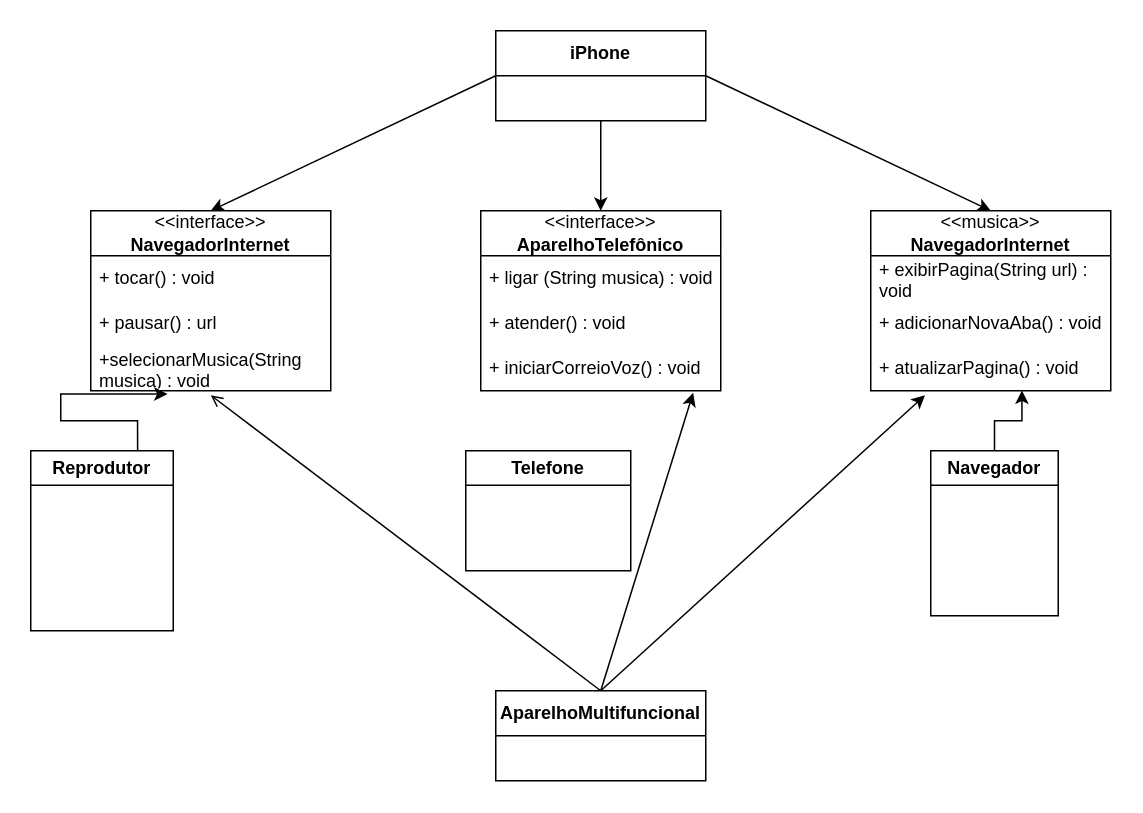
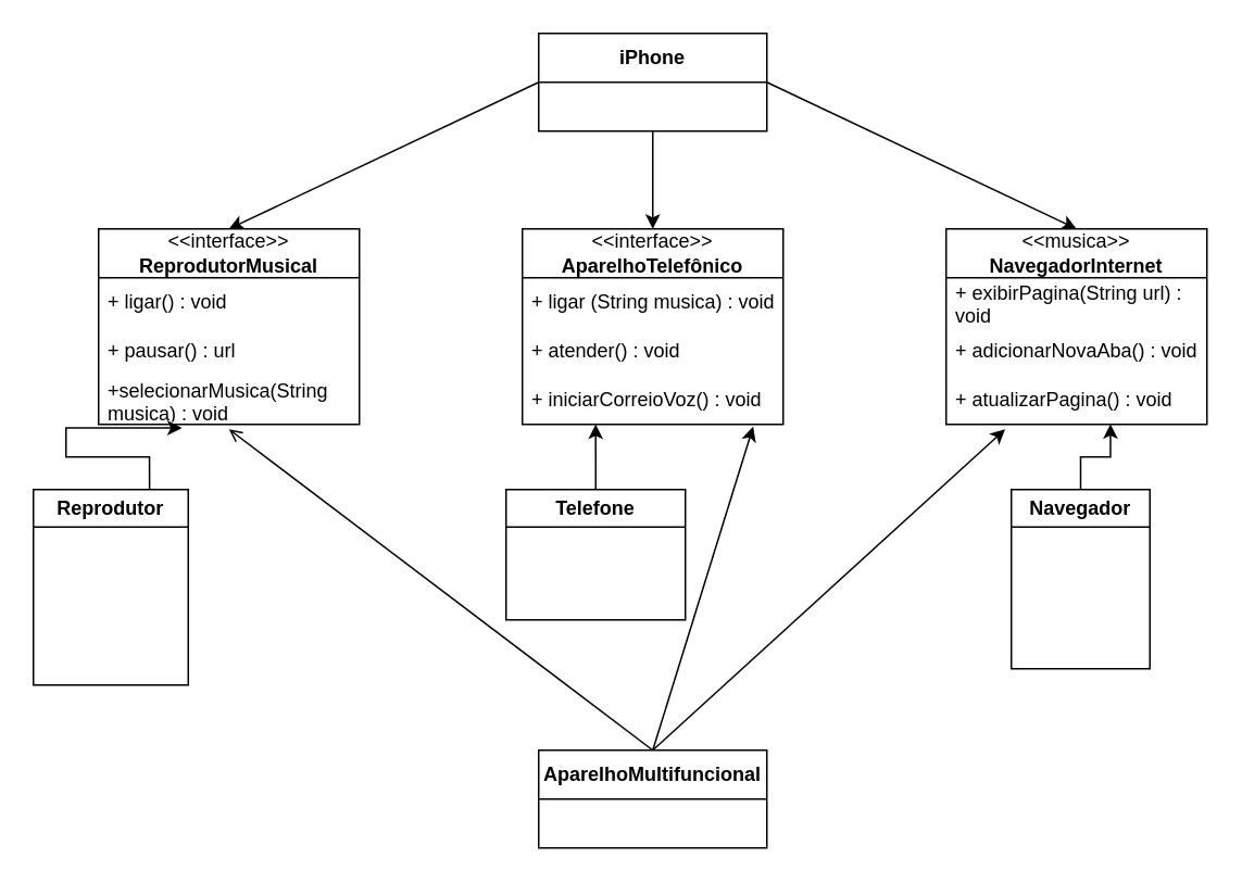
  <mxCell id="0" />
  <mxCell id="1" parent="0" />
  <mxCell id="2" value="&lt;b&gt;iPhone&lt;/b&gt;" style="swimlane;fontStyle=0;childLayout=stackLayout;horizontal=1;startSize=30;horizontalStack=0;resizeParent=1;resizeParentMax=0;resizeLast=0;collapsible=1;marginBottom=0;whiteSpace=wrap;html=1;" vertex="1" parent="1"><mxGeometry x="330" y="20" width="140" height="60" as="geometry" /></mxCell>
  <mxCell id="3" value="" style="endArrow=classic;html=1;rounded=0;entryX=0.5;entryY=0;entryDx=0;entryDy=0;" edge="1" parent="2" target="8"><mxGeometry width="50" height="50" relative="1" as="geometry"><mxPoint x="70" y="60" as="sourcePoint" /><mxPoint x="120" y="10" as="targetPoint" /></mxGeometry></mxCell>
- <mxCell id="4" value="&lt;div&gt;&amp;lt;&amp;lt;interface&amp;gt;&amp;gt;&lt;/div&gt;&lt;b&gt;NavegadorInternet&lt;/b&gt;" style="swimlane;fontStyle=0;childLayout=stackLayout;horizontal=1;startSize=30;horizontalStack=0;resizeParent=1;resizeParentMax=0;resizeLast=0;collapsible=1;marginBottom=0;whiteSpace=wrap;html=1;" vertex="1" parent="1"><mxGeometry x="60" y="140" width="160" height="120" as="geometry" /></mxCell>
- <mxCell id="5" value="+ tocar() : void" style="text;strokeColor=none;fillColor=none;align=left;verticalAlign=middle;spacingLeft=4;spacingRight=4;overflow=hidden;points=[[0,0.5],[1,0.5]];portConstraint=eastwest;rotatable=0;whiteSpace=wrap;html=1;" vertex="1" parent="4"><mxGeometry y="30" width="160" height="30" as="geometry" /></mxCell>
+ <mxCell id="4" value="&lt;div&gt;&amp;lt;&amp;lt;interface&amp;gt;&amp;gt;&lt;/div&gt;&lt;b&gt;ReprodutorMusical&lt;/b&gt;" style="swimlane;fontStyle=0;childLayout=stackLayout;horizontal=1;startSize=30;horizontalStack=0;resizeParent=1;resizeParentMax=0;resizeLast=0;collapsible=1;marginBottom=0;whiteSpace=wrap;html=1;" vertex="1" parent="1"><mxGeometry x="60" y="140" width="160" height="120" as="geometry" /></mxCell>
+ <mxCell id="5" value="+ ligar() : void" style="text;strokeColor=none;fillColor=none;align=left;verticalAlign=middle;spacingLeft=4;spacingRight=4;overflow=hidden;points=[[0,0.5],[1,0.5]];portConstraint=eastwest;rotatable=0;whiteSpace=wrap;html=1;" vertex="1" parent="4"><mxGeometry y="30" width="160" height="30" as="geometry" /></mxCell>
  <mxCell id="6" value="+ pausar() : url" style="text;strokeColor=none;fillColor=none;align=left;verticalAlign=middle;spacingLeft=4;spacingRight=4;overflow=hidden;points=[[0,0.5],[1,0.5]];portConstraint=eastwest;rotatable=0;whiteSpace=wrap;html=1;" vertex="1" parent="4"><mxGeometry y="60" width="160" height="30" as="geometry" /></mxCell>
  <mxCell id="7" value="+selecionarMusica(String musica) : void" style="text;strokeColor=none;fillColor=none;align=left;verticalAlign=middle;spacingLeft=4;spacingRight=4;overflow=hidden;points=[[0,0.5],[1,0.5]];portConstraint=eastwest;rotatable=0;whiteSpace=wrap;html=1;" vertex="1" parent="4"><mxGeometry y="90" width="160" height="30" as="geometry" /></mxCell>
  <mxCell id="8" value="&lt;div&gt;&amp;lt;&amp;lt;interface&amp;gt;&amp;gt;&lt;/div&gt;&lt;b&gt;AparelhoTelefônico&lt;/b&gt;" style="swimlane;fontStyle=0;childLayout=stackLayout;horizontal=1;startSize=30;horizontalStack=0;resizeParent=1;resizeParentMax=0;resizeLast=0;collapsible=1;marginBottom=0;whiteSpace=wrap;html=1;" vertex="1" parent="1"><mxGeometry x="320" y="140" width="160" height="120" as="geometry" /></mxCell>
  <mxCell id="9" value="+ ligar (String musica) : void" style="text;strokeColor=none;fillColor=none;align=left;verticalAlign=middle;spacingLeft=4;spacingRight=4;overflow=hidden;points=[[0,0.5],[1,0.5]];portConstraint=eastwest;rotatable=0;whiteSpace=wrap;html=1;" vertex="1" parent="8"><mxGeometry y="30" width="160" height="30" as="geometry" /></mxCell>
  <mxCell id="10" value="+ atender() : void" style="text;strokeColor=none;fillColor=none;align=left;verticalAlign=middle;spacingLeft=4;spacingRight=4;overflow=hidden;points=[[0,0.5],[1,0.5]];portConstraint=eastwest;rotatable=0;whiteSpace=wrap;html=1;" vertex="1" parent="8"><mxGeometry y="60" width="160" height="30" as="geometry" /></mxCell>
  <mxCell id="11" value="+ iniciarCorreioVoz() : void" style="text;strokeColor=none;fillColor=none;align=left;verticalAlign=middle;spacingLeft=4;spacingRight=4;overflow=hidden;points=[[0,0.5],[1,0.5]];portConstraint=eastwest;rotatable=0;whiteSpace=wrap;html=1;" vertex="1" parent="8"><mxGeometry y="90" width="160" height="30" as="geometry" /></mxCell>
  <mxCell id="12" value="&lt;div&gt;&amp;lt;&amp;lt;musica&amp;gt;&amp;gt;&lt;/div&gt;&lt;b&gt;NavegadorInternet&lt;/b&gt;" style="swimlane;fontStyle=0;childLayout=stackLayout;horizontal=1;startSize=30;horizontalStack=0;resizeParent=1;resizeParentMax=0;resizeLast=0;collapsible=1;marginBottom=0;whiteSpace=wrap;html=1;" vertex="1" parent="1"><mxGeometry x="580" y="140" width="160" height="120" as="geometry" /></mxCell>
  <mxCell id="13" value="+ exibirPagina(String url) : void" style="text;strokeColor=none;fillColor=none;align=left;verticalAlign=middle;spacingLeft=4;spacingRight=4;overflow=hidden;points=[[0,0.5],[1,0.5]];portConstraint=eastwest;rotatable=0;whiteSpace=wrap;html=1;" vertex="1" parent="12"><mxGeometry y="30" width="160" height="30" as="geometry" /></mxCell>
  <mxCell id="14" value="+ adicionarNovaAba() : void" style="text;strokeColor=none;fillColor=none;align=left;verticalAlign=middle;spacingLeft=4;spacingRight=4;overflow=hidden;points=[[0,0.5],[1,0.5]];portConstraint=eastwest;rotatable=0;whiteSpace=wrap;html=1;" vertex="1" parent="12"><mxGeometry y="60" width="160" height="30" as="geometry" /></mxCell>
  <mxCell id="15" value="+ atualizarPagina() : void" style="text;strokeColor=none;fillColor=none;align=left;verticalAlign=middle;spacingLeft=4;spacingRight=4;overflow=hidden;points=[[0,0.5],[1,0.5]];portConstraint=eastwest;rotatable=0;whiteSpace=wrap;html=1;" vertex="1" parent="12"><mxGeometry y="90" width="160" height="30" as="geometry" /></mxCell>
  <mxCell id="16" value="" style="endArrow=classic;html=1;rounded=0;exitX=0;exitY=0.5;exitDx=0;exitDy=0;entryX=0.5;entryY=0;entryDx=0;entryDy=0;" edge="1" parent="1" source="2" target="4"><mxGeometry width="50" height="50" relative="1" as="geometry"><mxPoint x="370" y="310" as="sourcePoint" /><mxPoint x="420" y="260" as="targetPoint" /></mxGeometry></mxCell>
  <mxCell id="17" value="" style="endArrow=classic;html=1;rounded=0;entryX=0.5;entryY=0;entryDx=0;entryDy=0;" edge="1" parent="1" target="12"><mxGeometry width="50" height="50" relative="1" as="geometry"><mxPoint x="470" y="50" as="sourcePoint" /><mxPoint x="520" y="0" as="targetPoint" /></mxGeometry></mxCell>
  <mxCell id="18" value="&lt;b&gt;AparelhoMultifuncional&lt;/b&gt;" style="swimlane;fontStyle=0;childLayout=stackLayout;horizontal=1;startSize=30;horizontalStack=0;resizeParent=1;resizeParentMax=0;resizeLast=0;collapsible=1;marginBottom=0;whiteSpace=wrap;html=1;" vertex="1" parent="1"><mxGeometry x="330" y="460" width="140" height="60" as="geometry" /></mxCell>
  <mxCell id="19" value="" style="endArrow=open;html=1;rounded=0;exitX=0.5;exitY=0;exitDx=0;exitDy=0;entryX=0.5;entryY=1.1;entryDx=0;entryDy=0;entryPerimeter=0;" edge="1" parent="1" source="18" target="7"><mxGeometry width="50" height="50" relative="1" as="geometry"><mxPoint x="370" y="310" as="sourcePoint" /><mxPoint x="420" y="260" as="targetPoint" /></mxGeometry></mxCell>
  <mxCell id="20" value="" style="endArrow=classic;html=1;rounded=0;entryX=0.885;entryY=1.047;entryDx=0;entryDy=0;entryPerimeter=0;" edge="1" parent="1" target="11"><mxGeometry width="50" height="50" relative="1" as="geometry"><mxPoint x="400" y="460" as="sourcePoint" /><mxPoint x="450" y="410" as="targetPoint" /></mxGeometry></mxCell>
  <mxCell id="21" value="" style="endArrow=classic;html=1;rounded=0;entryX=0.226;entryY=1.1;entryDx=0;entryDy=0;entryPerimeter=0;" edge="1" parent="1" target="15"><mxGeometry width="50" height="50" relative="1" as="geometry"><mxPoint x="400" y="460" as="sourcePoint" /><mxPoint x="450" y="410" as="targetPoint" /></mxGeometry></mxCell>
  <mxCell id="22" value="&lt;font style=&quot;&quot; face=&quot;Arial&quot;&gt;Reprodutor&lt;/font&gt;" style="swimlane;whiteSpace=wrap;html=1;startSize=23;" vertex="1" parent="1"><mxGeometry x="20" y="300" width="95" height="120" as="geometry" /></mxCell>
  <mxCell id="23" value="" style="endArrow=classic;html=1;rounded=0;" edge="1" parent="1" target="24"><mxGeometry width="50" height="50" relative="1" as="geometry"><mxPoint x="370" y="310" as="sourcePoint" /><mxPoint x="420" y="260" as="targetPoint" /></mxGeometry></mxCell>
  <mxCell id="24" value="Telefone" style="swimlane;whiteSpace=wrap;html=1;" vertex="1" parent="1"><mxGeometry x="310" y="300" width="110" height="80" as="geometry" /></mxCell>
  <mxCell id="25" value="Navegador" style="swimlane;whiteSpace=wrap;html=1;" vertex="1" parent="1"><mxGeometry x="620" y="300" width="85" height="110" as="geometry" /></mxCell>
  <mxCell id="26" style="edgeStyle=orthogonalEdgeStyle;rounded=0;orthogonalLoop=1;jettySize=auto;html=1;exitX=0.5;exitY=0;exitDx=0;exitDy=0;entryX=0.63;entryY=0.993;entryDx=0;entryDy=0;entryPerimeter=0;" edge="1" parent="1" source="25" target="15"><mxGeometry relative="1" as="geometry" /></mxCell>
+ <mxCell id="27" style="edgeStyle=orthogonalEdgeStyle;rounded=0;orthogonalLoop=1;jettySize=auto;html=1;exitX=0.5;exitY=0;exitDx=0;exitDy=0;entryX=0.281;entryY=1;entryDx=0;entryDy=0;entryPerimeter=0;" edge="1" parent="1" source="24" target="11"><mxGeometry relative="1" as="geometry" /></mxCell>
  <mxCell id="28" style="edgeStyle=orthogonalEdgeStyle;rounded=0;orthogonalLoop=1;jettySize=auto;html=1;exitX=0.75;exitY=0;exitDx=0;exitDy=0;entryX=0.32;entryY=1.073;entryDx=0;entryDy=0;entryPerimeter=0;" edge="1" parent="1" source="22" target="7"><mxGeometry relative="1" as="geometry" /></mxCell>
